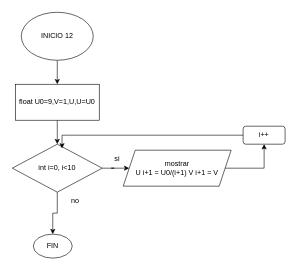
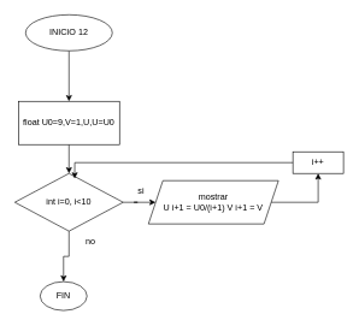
  <mxCell id="0" />
  <mxCell id="1" parent="0" />
  <mxCell id="2" value="" style="edgeStyle=orthogonalEdgeStyle;rounded=0;orthogonalLoop=1;jettySize=auto;html=1;" edge="1" parent="1" source="3" target="5"><mxGeometry relative="1" as="geometry" /></mxCell>
- <mxCell id="3" value="INICIO 12" style="ellipse;whiteSpace=wrap;html=1;" vertex="1" parent="1"><mxGeometry x="35" y="20" width="120" height="80" as="geometry" /></mxCell>
+ <mxCell id="3" value="INICIO 12" style="ellipse;whiteSpace=wrap;html=1;" vertex="1" parent="1"><mxGeometry x="35" y="20" width="120" height="50" as="geometry" /></mxCell>
  <mxCell id="4" value="" style="edgeStyle=orthogonalEdgeStyle;rounded=0;orthogonalLoop=1;jettySize=auto;html=1;" edge="1" parent="1" source="5" target="8"><mxGeometry relative="1" as="geometry" /></mxCell>
  <mxCell id="5" value="float U0=9,V=1,U,U=U0" style="whiteSpace=wrap;html=1;" vertex="1" parent="1"><mxGeometry x="25" y="140" width="140" height="60" as="geometry" /></mxCell>
  <mxCell id="6" value="" style="edgeStyle=orthogonalEdgeStyle;rounded=0;orthogonalLoop=1;jettySize=auto;html=1;" edge="1" parent="1" source="8" target="10"><mxGeometry relative="1" as="geometry" /></mxCell>
  <mxCell id="7" value="" style="edgeStyle=orthogonalEdgeStyle;rounded=0;orthogonalLoop=1;jettySize=auto;html=1;" edge="1" parent="1" source="8" target="12"><mxGeometry relative="1" as="geometry" /></mxCell>
  <mxCell id="8" value="int i=0, i&amp;lt;10" style="rhombus;whiteSpace=wrap;html=1;" vertex="1" parent="1"><mxGeometry x="20" y="240" width="150" height="80" as="geometry" /></mxCell>
  <mxCell id="9" style="edgeStyle=orthogonalEdgeStyle;rounded=0;orthogonalLoop=1;jettySize=auto;html=1;entryX=0.5;entryY=1;entryDx=0;entryDy=0;" edge="1" parent="1" source="10" target="14"><mxGeometry relative="1" as="geometry" /></mxCell>
  <mxCell id="10" value="&lt;div&gt;mostrar&lt;/div&gt;U i+1 = U0/(i+1) V i+1 = V" style="shape=parallelogram;perimeter=parallelogramPerimeter;whiteSpace=wrap;html=1;fixedSize=1;" vertex="1" parent="1"><mxGeometry x="205" y="250" width="180" height="60" as="geometry" /></mxCell>
  <mxCell id="11" value="si" style="text;html=1;align=center;verticalAlign=middle;whiteSpace=wrap;rounded=0;" vertex="1" parent="1"><mxGeometry x="165" y="250" width="60" height="30" as="geometry" /></mxCell>
  <mxCell id="12" value="FIN" style="ellipse;whiteSpace=wrap;html=1;" vertex="1" parent="1"><mxGeometry x="55" y="390" width="65" height="40" as="geometry" /></mxCell>
  <mxCell id="13" value="no" style="text;html=1;align=center;verticalAlign=middle;whiteSpace=wrap;rounded=0;" vertex="1" parent="1"><mxGeometry x="95" y="320" width="60" height="30" as="geometry" /></mxCell>
- <mxCell id="14" value="i++" style="whiteSpace=wrap;html=1;rounded=1;" vertex="1" parent="1"><mxGeometry x="405" y="210" width="70" height="30" as="geometry" /></mxCell>
+ <mxCell id="14" value="i++" style="rounded=0;whiteSpace=wrap;html=1;" vertex="1" parent="1"><mxGeometry x="405" y="210" width="70" height="30" as="geometry" /></mxCell>
  <mxCell id="15" style="edgeStyle=orthogonalEdgeStyle;rounded=0;orthogonalLoop=1;jettySize=auto;html=1;entryX=0.553;entryY=0.088;entryDx=0;entryDy=0;entryPerimeter=0;" edge="1" parent="1" source="14" target="8"><mxGeometry relative="1" as="geometry"><Array as="points"><mxPoint x="103" y="225" /></Array></mxGeometry></mxCell>
